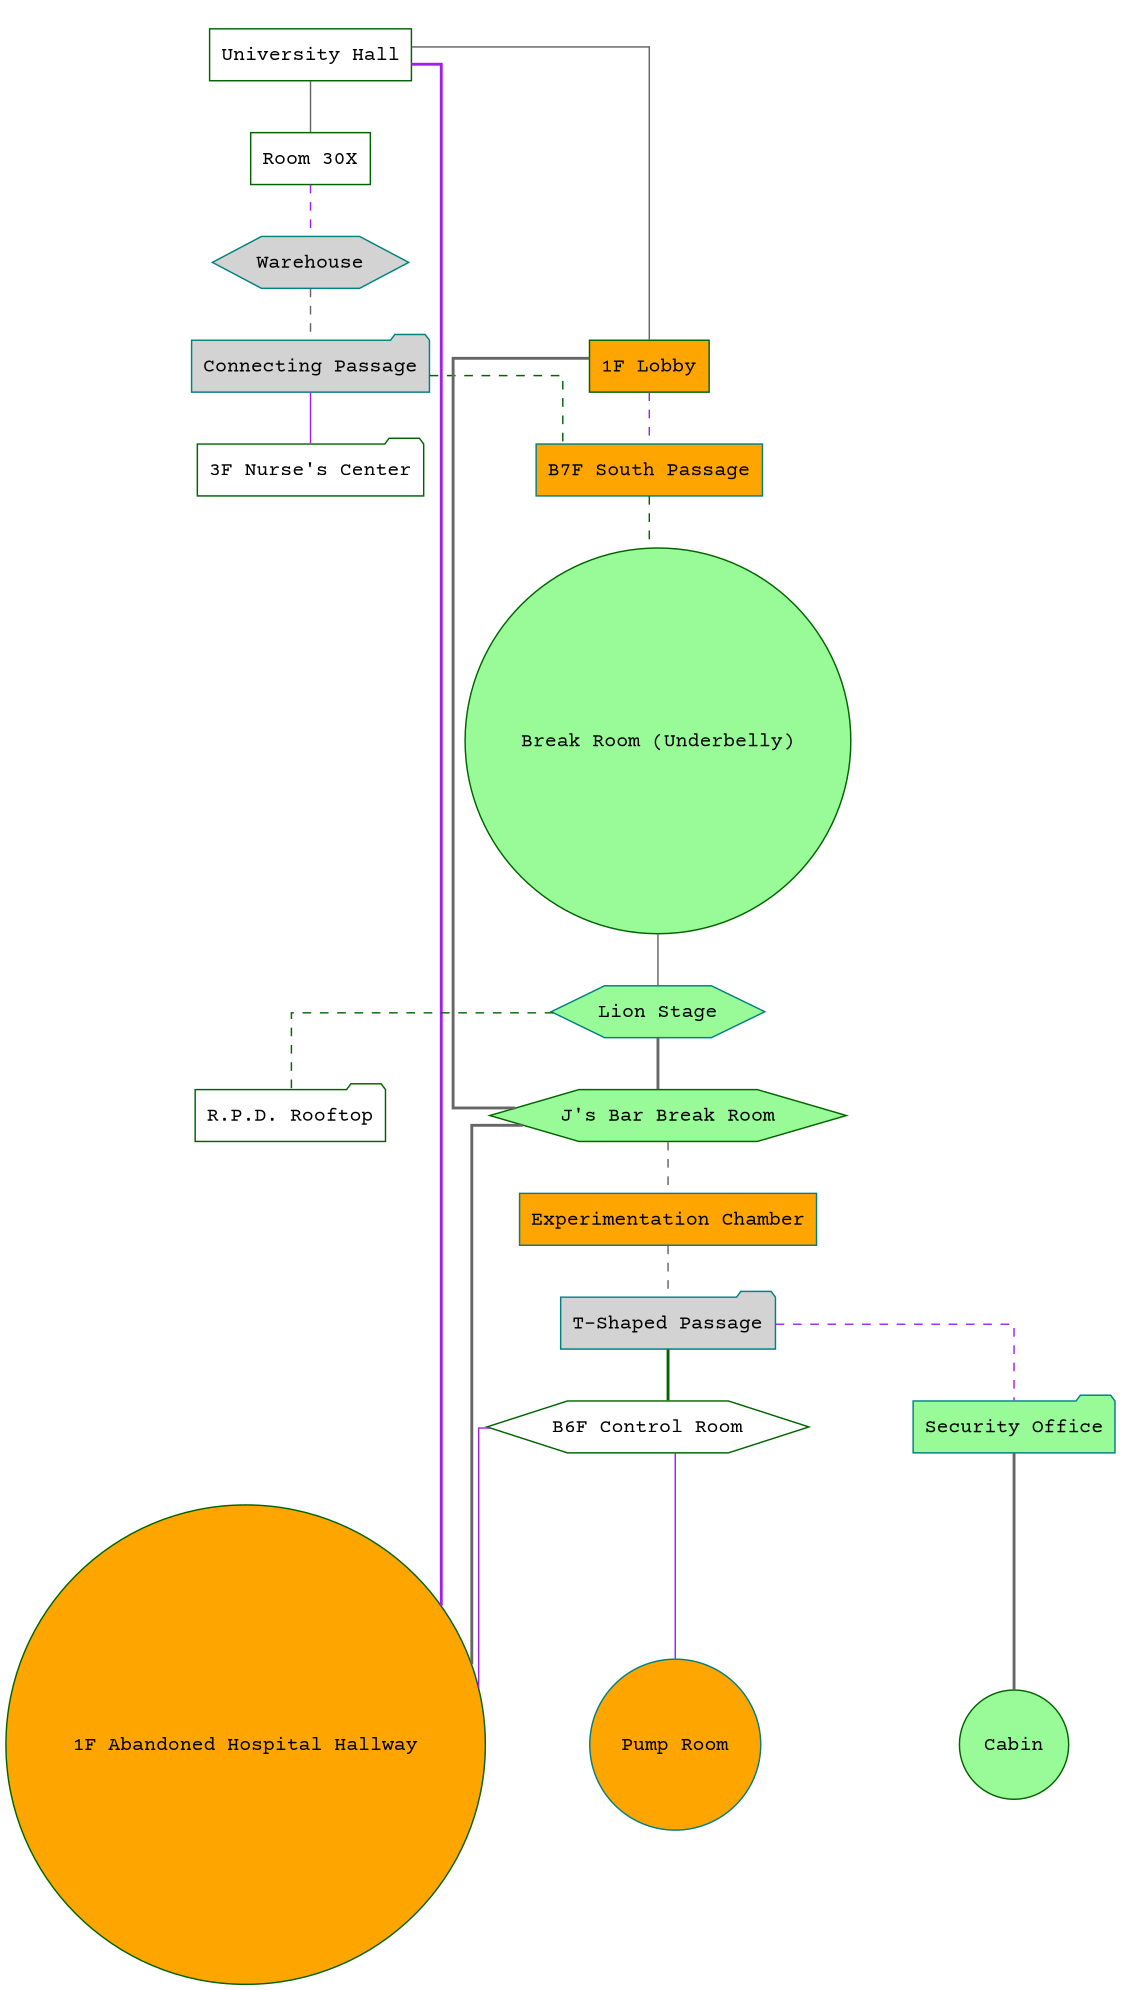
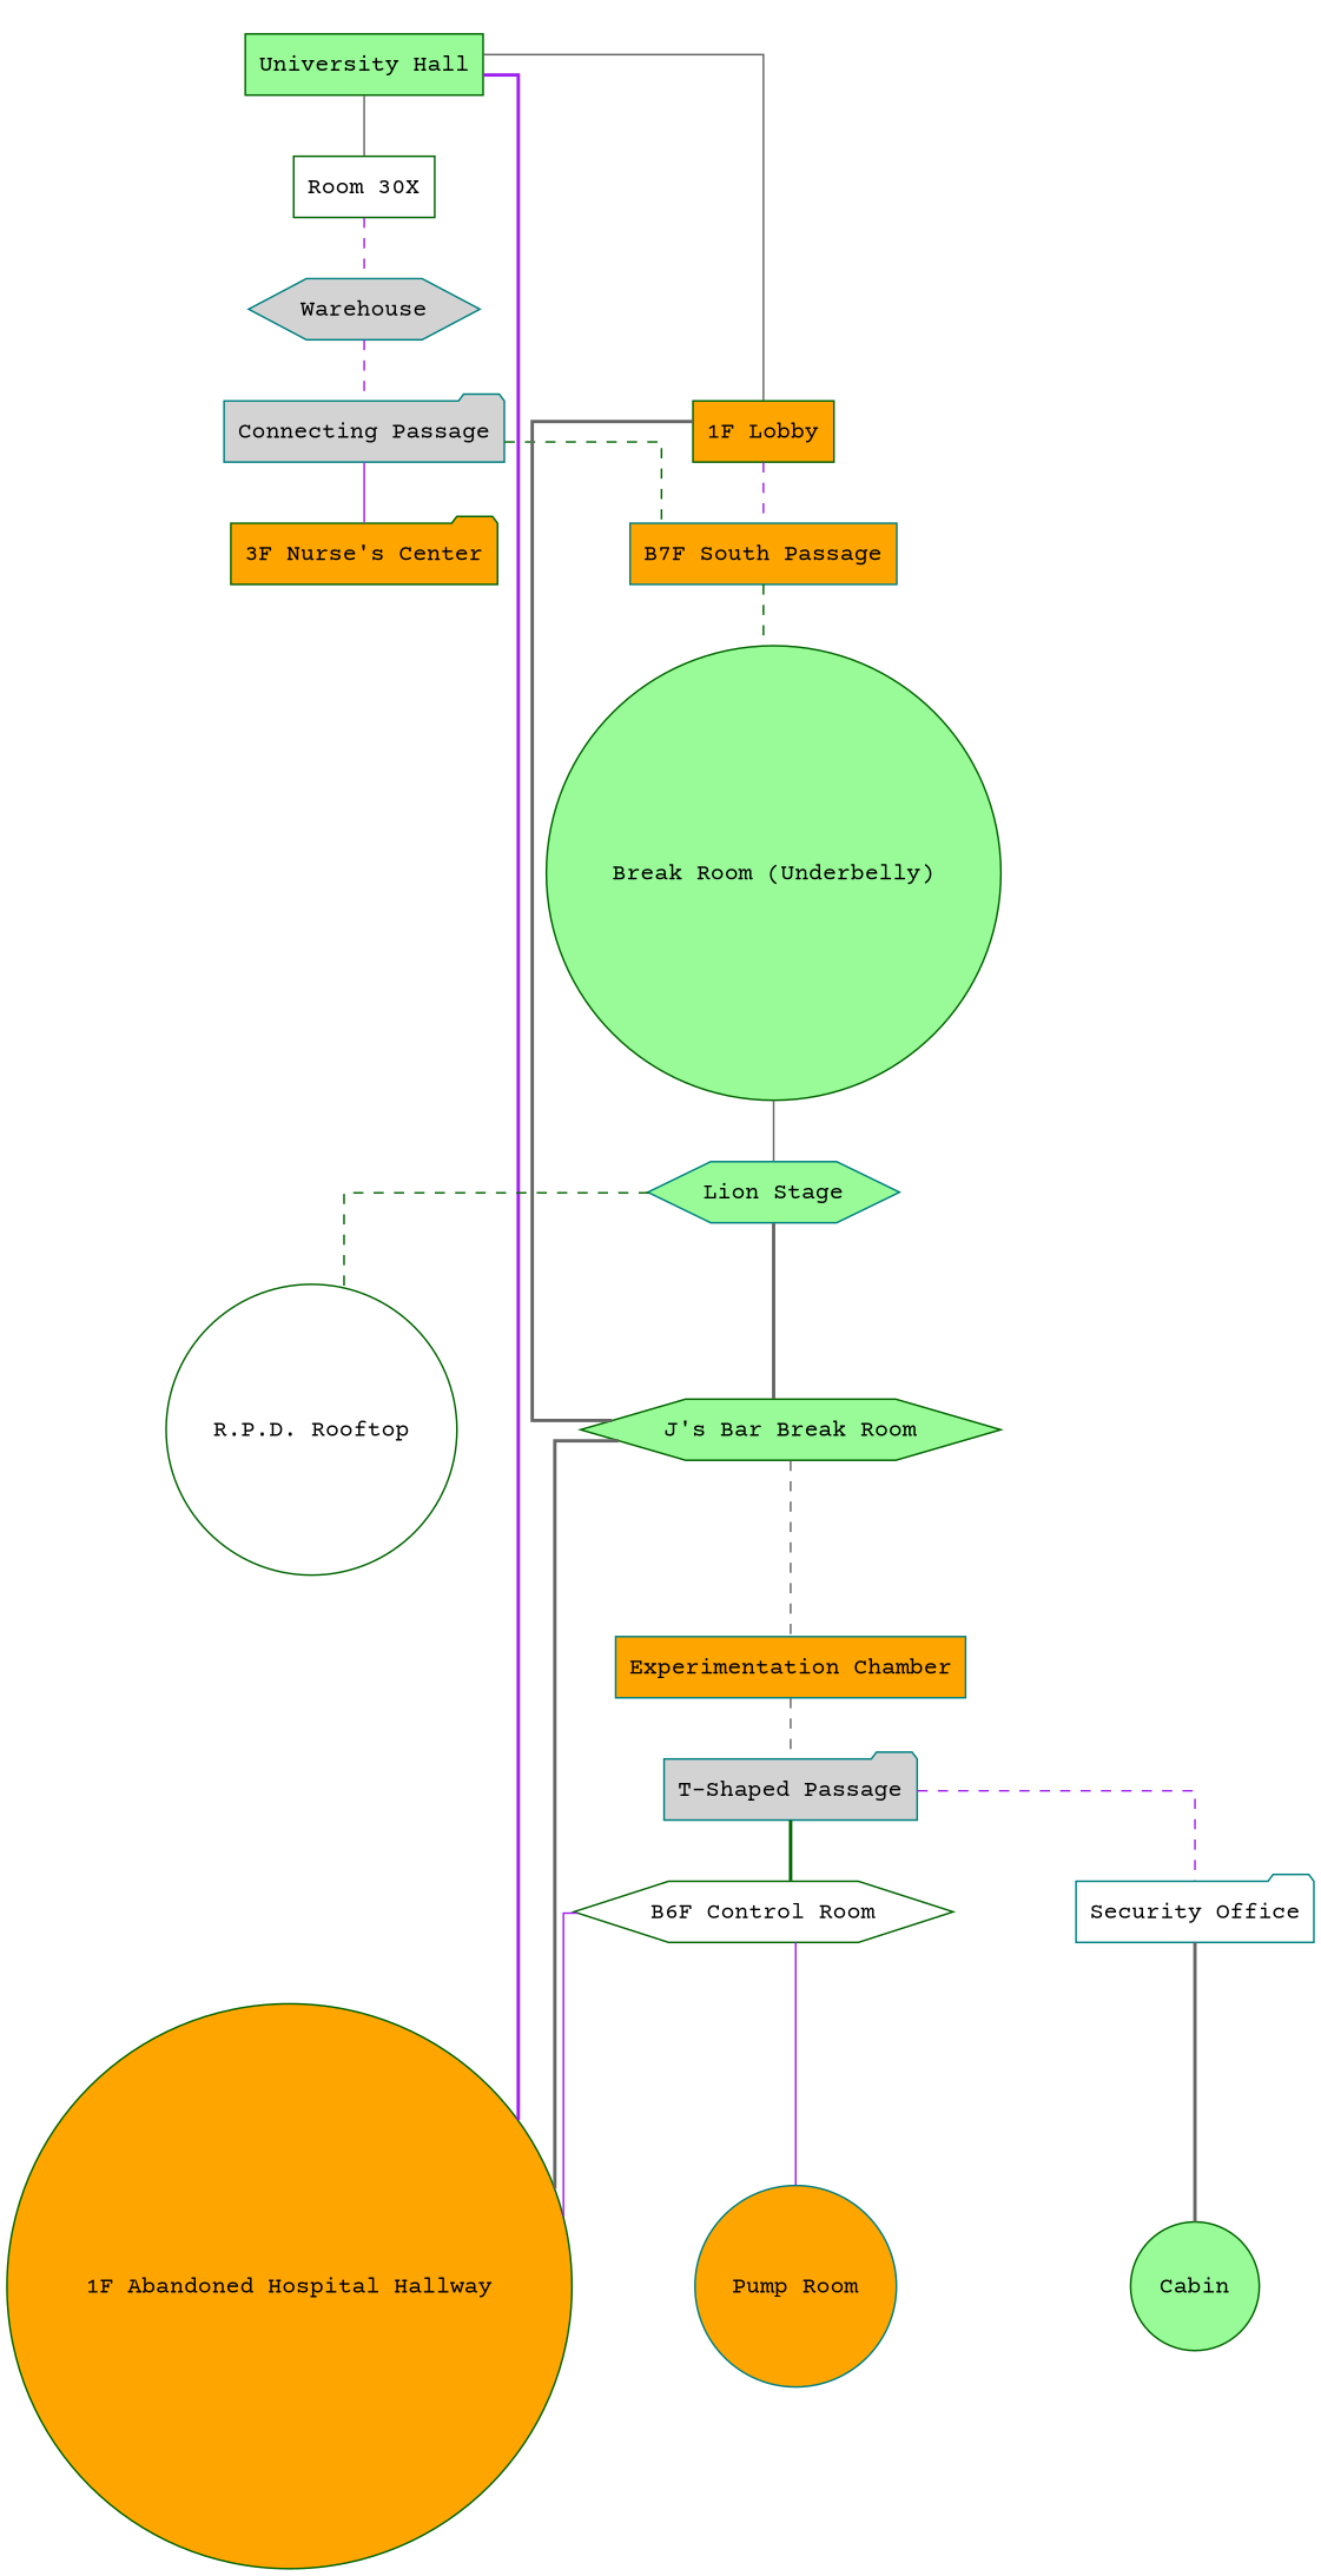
  graph {
    fontname="Courier Prime"
    nodesep=1
    splines=ortho
    node [color=darkgreen fillcolor=white fontname="Courier Prime" shape=box style=filled]
    edge [color=gray40 fontname="Courier Prime" style=dashed]
-   "University Hall"
+   "University Hall" [fillcolor=palegreen]
    "Room 30X"
    Warehouse [color=teal fillcolor=lightgrey shape=hexagon]
    "Connecting Passage" [color=teal fillcolor=lightgrey shape=folder]
-   "3F Nurse's Center" [shape=folder]
+   "3F Nurse's Center" [fillcolor=orange shape=folder]
    "B7F South Passage" [color=teal fillcolor=orange]
    "Break Room (Underbelly)" [fillcolor=palegreen shape=circle]
    "Lion Stage" [color=teal fillcolor=palegreen shape=hexagon]
    "J's Bar Break Room" [fillcolor=palegreen shape=hexagon]
    "Experimentation Chamber" [color=teal fillcolor=orange]
    "T-Shaped Passage" [color=teal fillcolor=lightgrey shape=folder]
    "B6F Control Room" [shape=hexagon]
    "1F Abandoned Hospital Hallway" [fillcolor=orange shape=circle]
    "1F Lobby" [fillcolor=orange]
-   "R.P.D. Rooftop" [shape=folder]
-   "Security Office" [color=teal fillcolor=palegreen shape=folder]
+   "R.P.D. Rooftop" [shape=circle]
+   "Security Office" [color=teal shape=folder]
    "Pump Room" [color=teal fillcolor=orange shape=circle]
    Cabin [fillcolor=palegreen shape=circle]
    subgraph cluster_1 {
      style=invisible
      "University Hall"
      "Room 30X"
      Warehouse
      "Connecting Passage"
      "3F Nurse's Center"
    }
    subgraph cluster_2 {
      style=invisible
      "B7F South Passage"
      "Break Room (Underbelly)"
      "Lion Stage"
      "J's Bar Break Room"
      "Experimentation Chamber"
      "T-Shaped Passage"
      "B6F Control Room"
    }
    "University Hall" -- "Room 30X" [style=solid]
    "University Hall" -- "1F Abandoned Hospital Hallway" [color=purple style=bold]
    "University Hall" -- "1F Lobby" [style=solid]
    "Room 30X" -- Warehouse [color=purple]
-   Warehouse -- "Connecting Passage"
+   Warehouse -- "Connecting Passage" [color=purple]
    "Connecting Passage" -- "3F Nurse's Center" [color=purple style=solid]
    "Connecting Passage" -- "B7F South Passage" [color=darkgreen]
    "B7F South Passage" -- "Break Room (Underbelly)" [color=darkgreen]
    "Break Room (Underbelly)" -- "Lion Stage" [style=solid]
    "Lion Stage" -- "J's Bar Break Room" [style=bold]
    "Lion Stage" -- "R.P.D. Rooftop" [color=darkgreen]
    "J's Bar Break Room" -- "Experimentation Chamber"
    "J's Bar Break Room" -- "1F Abandoned Hospital Hallway" [style=bold]
    "J's Bar Break Room" -- "1F Lobby" [style=bold]
    "Experimentation Chamber" -- "T-Shaped Passage"
    "T-Shaped Passage" -- "B6F Control Room" [color=darkgreen style=bold]
    "T-Shaped Passage" -- "Security Office" [color=purple]
    "B6F Control Room" -- "1F Abandoned Hospital Hallway" [color=purple style=solid]
    "B6F Control Room" -- "Pump Room" [color=purple style=solid]
    "1F Lobby" -- "B7F South Passage" [color=purple]
    "Security Office" -- Cabin [style=bold]
  }
